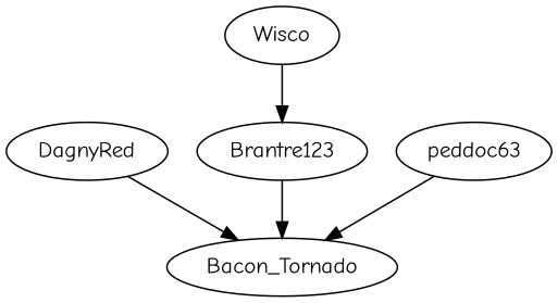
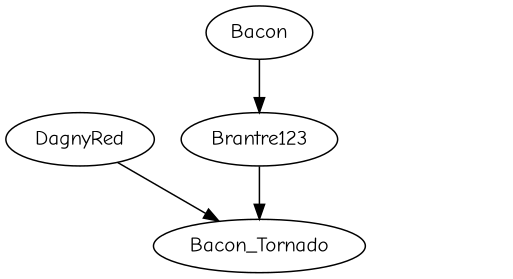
  strict digraph {
    fontname="Comic Neue"
    node [fontname="Comic Neue"]
    edge [fontname="Comic Neue"]
    DagnyRed
    Bacon_Tornado
-   Wisco
+   Wisco [label=Bacon]
    Brantre123
-   peddoc63
    DagnyRed -> Bacon_Tornado
    Wisco -> Brantre123
    Brantre123 -> Bacon_Tornado
-   peddoc63 -> Bacon_Tornado
  }
